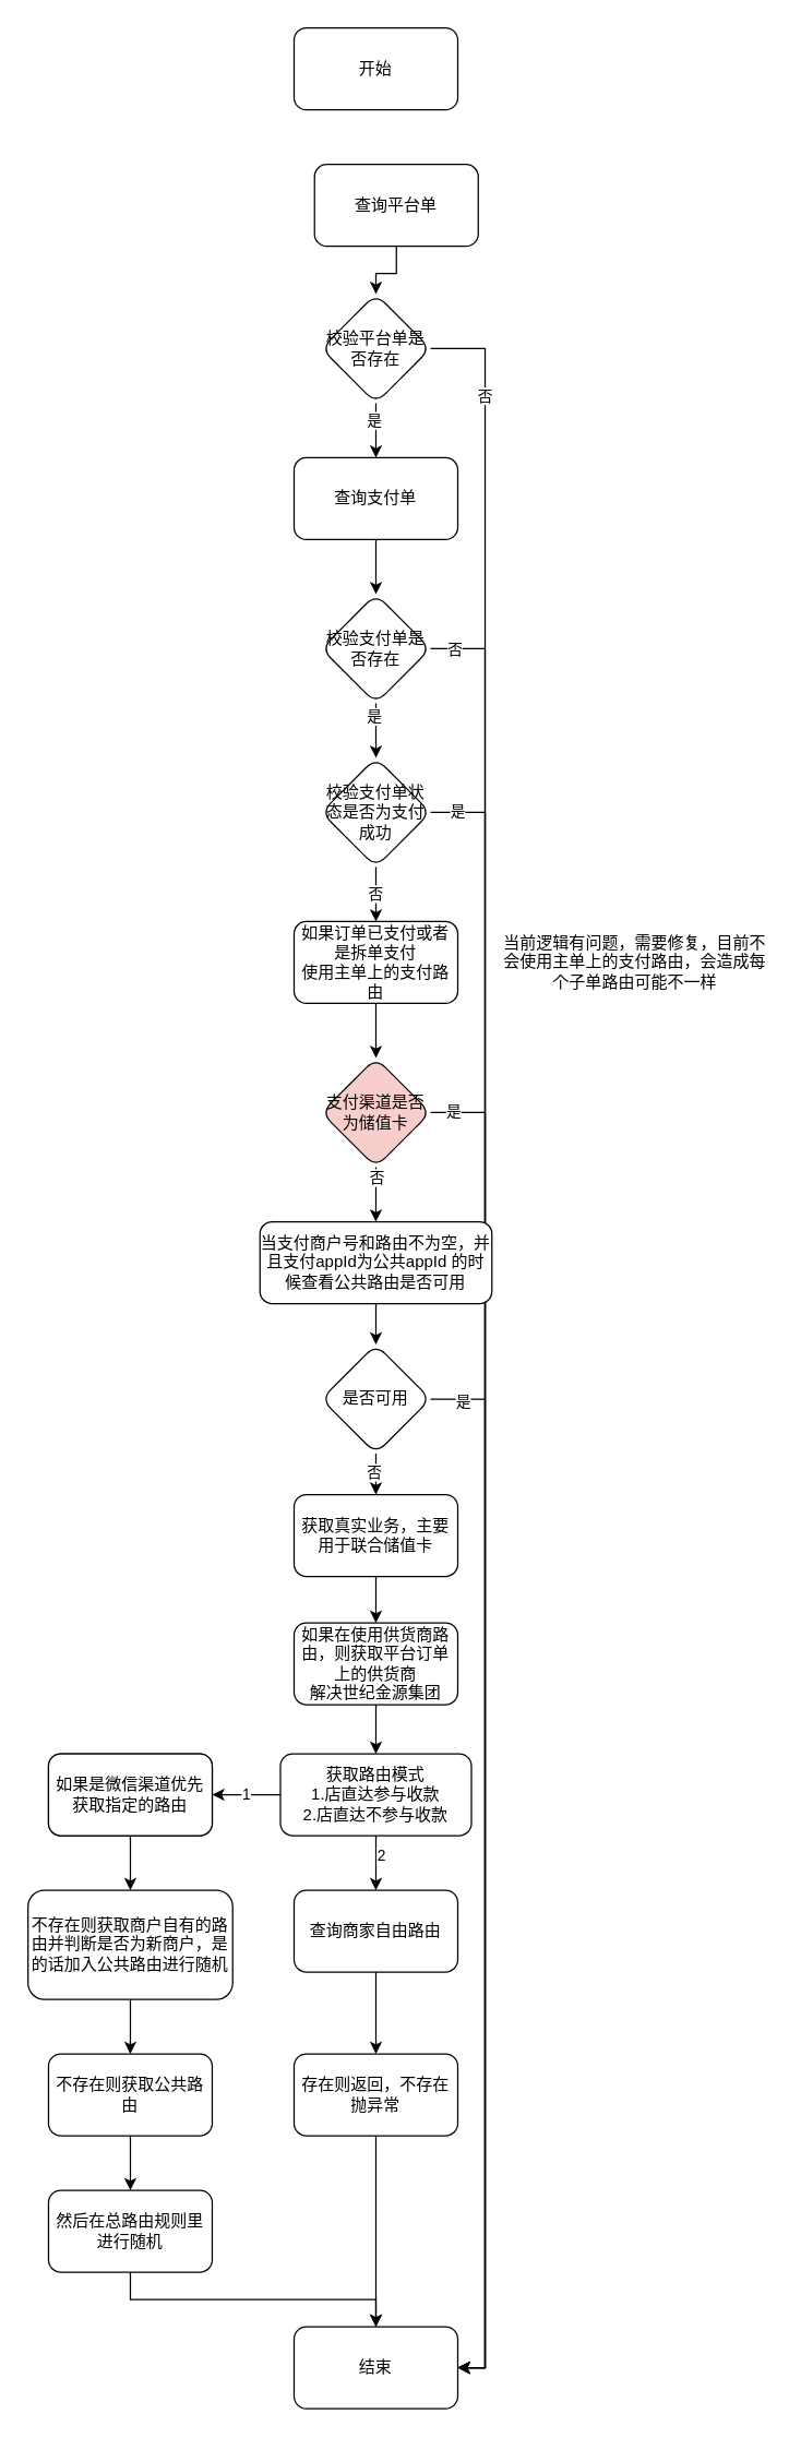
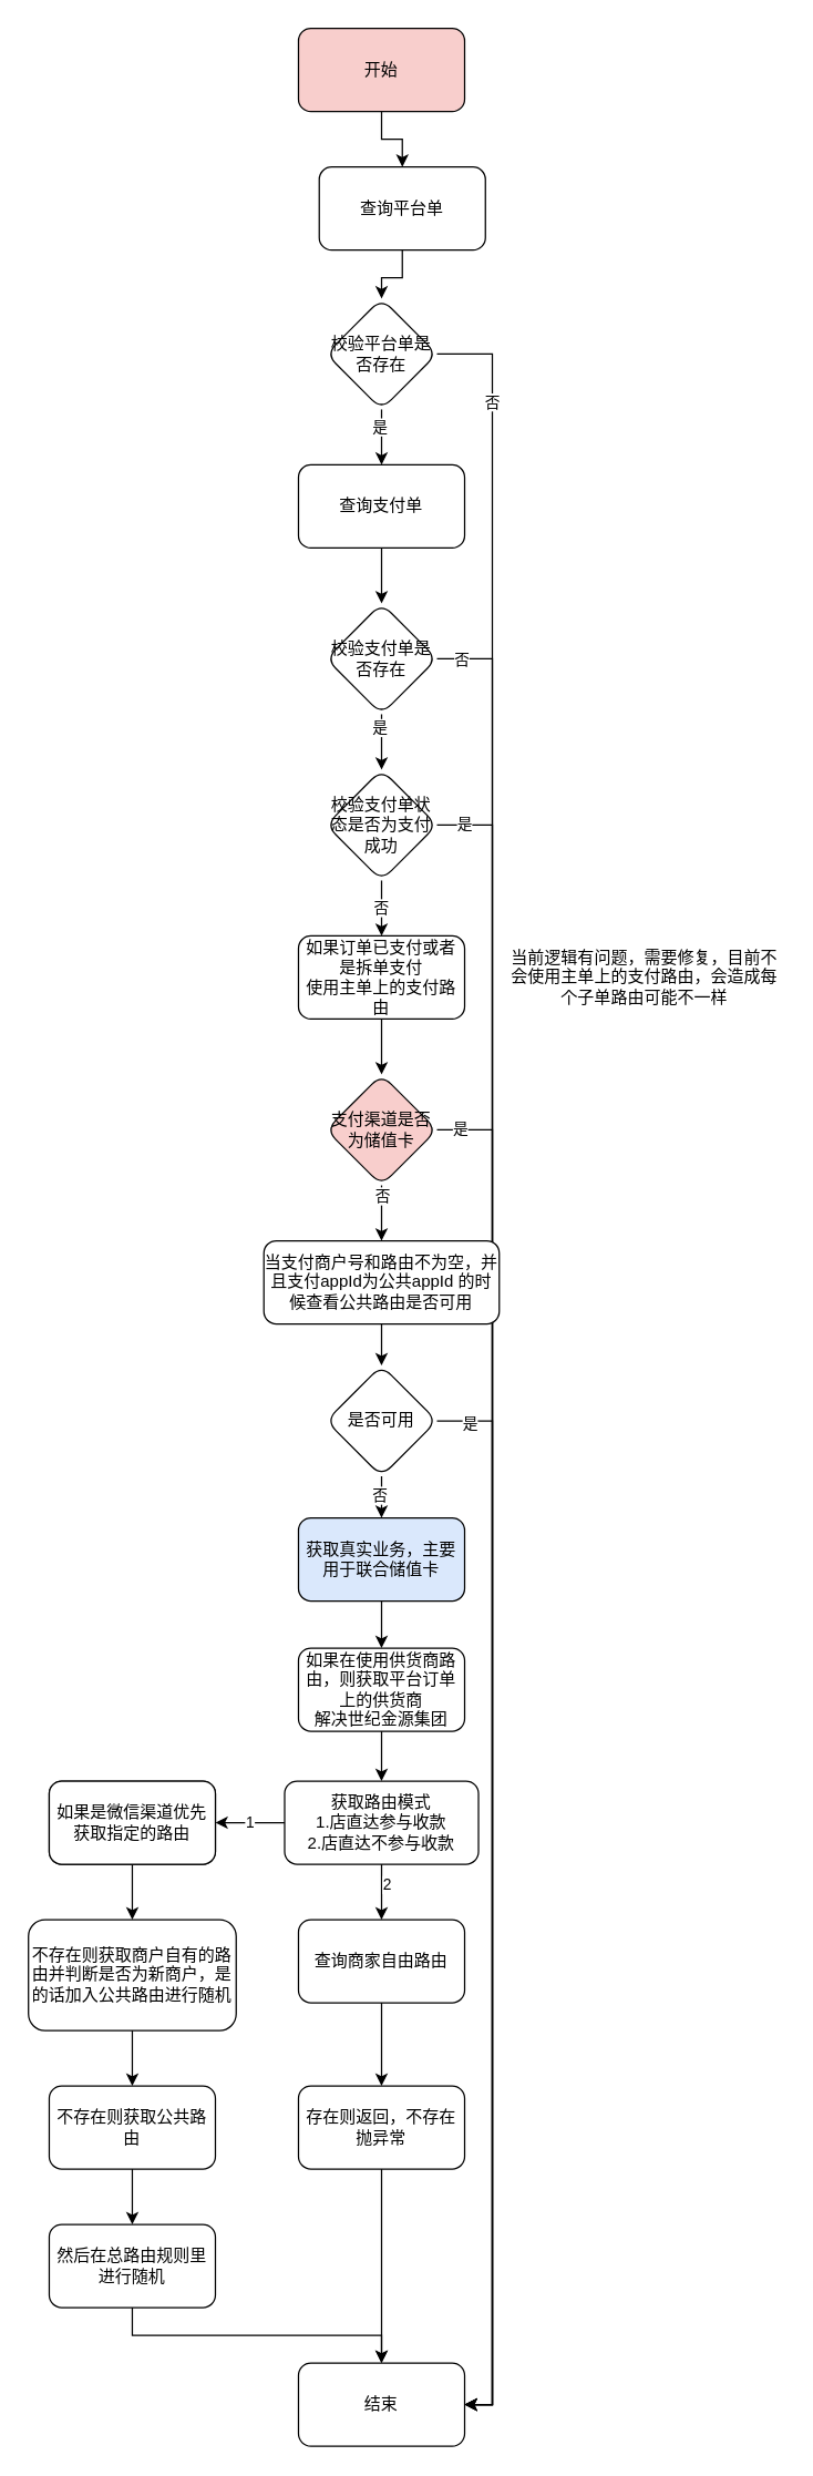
  <mxCell id="0" />
  <mxCell id="1" parent="0" />
- <mxCell id="3" value="开始" style="rounded=1;whiteSpace=wrap;html=1;" parent="1" vertex="1"><mxGeometry x="215" y="20" width="120" height="60" as="geometry" /></mxCell>
+ <mxCell id="2" style="edgeStyle=orthogonalEdgeStyle;rounded=0;orthogonalLoop=1;jettySize=auto;html=1;exitX=0.5;exitY=1;exitDx=0;exitDy=0;entryX=0.5;entryY=0;entryDx=0;entryDy=0;" parent="1" source="3" target="5" edge="1"><mxGeometry relative="1" as="geometry" /></mxCell>
+ <mxCell id="3" value="开始" style="rounded=1;whiteSpace=wrap;html=1;fillColor=#f8cecc;" parent="1" vertex="1"><mxGeometry x="215" y="20" width="120" height="60" as="geometry" /></mxCell>
  <mxCell id="4" value="" style="edgeStyle=orthogonalEdgeStyle;rounded=0;orthogonalLoop=1;jettySize=auto;html=1;" parent="1" source="5" target="10" edge="1"><mxGeometry relative="1" as="geometry" /></mxCell>
  <mxCell id="5" value="查询平台单" style="rounded=1;whiteSpace=wrap;html=1;" parent="1" vertex="1"><mxGeometry x="230" y="120" width="120" height="60" as="geometry" /></mxCell>
  <mxCell id="6" value="" style="edgeStyle=orthogonalEdgeStyle;rounded=0;orthogonalLoop=1;jettySize=auto;html=1;" parent="1" source="10" target="12" edge="1"><mxGeometry relative="1" as="geometry" /></mxCell>
  <mxCell id="7" value="是" style="edgeLabel;html=1;align=center;verticalAlign=middle;resizable=0;points=[];" parent="6" vertex="1" connectable="0"><mxGeometry x="-0.4" y="-2" relative="1" as="geometry"><mxPoint as="offset" /></mxGeometry></mxCell>
  <mxCell id="8" style="edgeStyle=orthogonalEdgeStyle;rounded=0;orthogonalLoop=1;jettySize=auto;html=1;exitX=1;exitY=0.5;exitDx=0;exitDy=0;entryX=1;entryY=0.5;entryDx=0;entryDy=0;" parent="1" source="10" target="41" edge="1"><mxGeometry relative="1" as="geometry"><mxPoint x="545" y="255" as="sourcePoint" /><mxPoint x="565" y="1735" as="targetPoint" /></mxGeometry></mxCell>
  <mxCell id="9" value="否" style="edgeLabel;html=1;align=center;verticalAlign=middle;resizable=0;points=[];" parent="8" vertex="1" connectable="0"><mxGeometry x="-0.904" y="-1" relative="1" as="geometry"><mxPoint as="offset" /></mxGeometry></mxCell>
  <mxCell id="10" value="校验平台单是否存在" style="rhombus;whiteSpace=wrap;html=1;rounded=1;" parent="1" vertex="1"><mxGeometry x="235" y="215" width="80" height="80" as="geometry" /></mxCell>
  <mxCell id="11" value="" style="edgeStyle=orthogonalEdgeStyle;rounded=0;orthogonalLoop=1;jettySize=auto;html=1;" parent="1" source="12" target="17" edge="1"><mxGeometry relative="1" as="geometry" /></mxCell>
  <mxCell id="12" value="查询支付单" style="whiteSpace=wrap;html=1;rounded=1;" parent="1" vertex="1"><mxGeometry x="215" y="335" width="120" height="60" as="geometry" /></mxCell>
  <mxCell id="13" value="" style="edgeStyle=orthogonalEdgeStyle;rounded=0;orthogonalLoop=1;jettySize=auto;html=1;" parent="1" source="17" target="21" edge="1"><mxGeometry relative="1" as="geometry" /></mxCell>
  <mxCell id="14" value="是" style="edgeLabel;html=1;align=center;verticalAlign=middle;resizable=0;points=[];" parent="13" vertex="1" connectable="0"><mxGeometry x="-0.55" y="-2" relative="1" as="geometry"><mxPoint as="offset" /></mxGeometry></mxCell>
  <mxCell id="15" style="edgeStyle=orthogonalEdgeStyle;rounded=0;orthogonalLoop=1;jettySize=auto;html=1;exitX=1;exitY=0.5;exitDx=0;exitDy=0;entryX=1;entryY=0.5;entryDx=0;entryDy=0;" parent="1" source="17" target="41" edge="1"><mxGeometry relative="1" as="geometry" /></mxCell>
  <mxCell id="16" value="否" style="edgeLabel;html=1;align=center;verticalAlign=middle;resizable=0;points=[];" parent="15" vertex="1" connectable="0"><mxGeometry x="-0.974" relative="1" as="geometry"><mxPoint as="offset" /></mxGeometry></mxCell>
  <mxCell id="17" value="校验支付单是否存在" style="rhombus;whiteSpace=wrap;html=1;rounded=1;" parent="1" vertex="1"><mxGeometry x="235" y="435" width="80" height="80" as="geometry" /></mxCell>
  <mxCell id="18" value="否" style="edgeStyle=orthogonalEdgeStyle;rounded=0;orthogonalLoop=1;jettySize=auto;html=1;" parent="1" source="21" target="23" edge="1"><mxGeometry relative="1" as="geometry" /></mxCell>
  <mxCell id="19" style="edgeStyle=orthogonalEdgeStyle;rounded=0;orthogonalLoop=1;jettySize=auto;html=1;exitX=1;exitY=0.5;exitDx=0;exitDy=0;entryX=1;entryY=0.5;entryDx=0;entryDy=0;" parent="1" source="21" target="41" edge="1"><mxGeometry relative="1" as="geometry" /></mxCell>
  <mxCell id="20" value="是" style="edgeLabel;html=1;align=center;verticalAlign=middle;resizable=0;points=[];" parent="19" vertex="1" connectable="0"><mxGeometry x="-0.968" y="2" relative="1" as="geometry"><mxPoint as="offset" /></mxGeometry></mxCell>
  <mxCell id="21" value="校验支付单状态是否为支付成功" style="rhombus;whiteSpace=wrap;html=1;rounded=1;" parent="1" vertex="1"><mxGeometry x="235" y="555" width="80" height="80" as="geometry" /></mxCell>
  <mxCell id="22" value="" style="edgeStyle=orthogonalEdgeStyle;rounded=0;orthogonalLoop=1;jettySize=auto;html=1;" parent="1" source="23" target="29" edge="1"><mxGeometry relative="1" as="geometry" /></mxCell>
  <mxCell id="23" value="如果订单已支付或者是拆单支付&lt;br&gt;使用主单上的支付路由" style="whiteSpace=wrap;html=1;rounded=1;" parent="1" vertex="1"><mxGeometry x="215" y="675" width="120" height="60" as="geometry" /></mxCell>
  <mxCell id="24" value="当前逻辑有问题，需要修复，目前不会使用主单上的支付路由，会造成每个子单路由可能不一样" style="text;html=1;align=center;verticalAlign=middle;whiteSpace=wrap;rounded=0;" parent="1" vertex="1"><mxGeometry x="365" y="640" width="200" height="130" as="geometry" /></mxCell>
  <mxCell id="25" value="" style="edgeStyle=orthogonalEdgeStyle;rounded=0;orthogonalLoop=1;jettySize=auto;html=1;" parent="1" source="29" target="31" edge="1"><mxGeometry relative="1" as="geometry" /></mxCell>
  <mxCell id="26" value="否" style="edgeLabel;html=1;align=center;verticalAlign=middle;resizable=0;points=[];" parent="25" vertex="1" connectable="0"><mxGeometry x="-0.65" relative="1" as="geometry"><mxPoint as="offset" /></mxGeometry></mxCell>
  <mxCell id="27" style="edgeStyle=orthogonalEdgeStyle;rounded=0;orthogonalLoop=1;jettySize=auto;html=1;exitX=1;exitY=0.5;exitDx=0;exitDy=0;entryX=1;entryY=0.5;entryDx=0;entryDy=0;" parent="1" source="29" target="41" edge="1"><mxGeometry relative="1" as="geometry" /></mxCell>
  <mxCell id="28" value="是" style="edgeLabel;html=1;align=center;verticalAlign=middle;resizable=0;points=[];" parent="27" vertex="1" connectable="0"><mxGeometry x="-0.967" y="2" relative="1" as="geometry"><mxPoint as="offset" /></mxGeometry></mxCell>
  <mxCell id="29" value="支付渠道是否为储值卡" style="rhombus;whiteSpace=wrap;html=1;rounded=1;fillColor=#f8cecc;" parent="1" vertex="1"><mxGeometry x="235" y="775" width="80" height="80" as="geometry" /></mxCell>
  <mxCell id="30" value="" style="edgeStyle=orthogonalEdgeStyle;rounded=0;orthogonalLoop=1;jettySize=auto;html=1;" parent="1" source="31" target="36" edge="1"><mxGeometry relative="1" as="geometry" /></mxCell>
  <mxCell id="31" value="当支付商户号和路由不为空，并且支付appId为公共appId 的时候查看公共路由是否可用" style="whiteSpace=wrap;html=1;rounded=1;" parent="1" vertex="1"><mxGeometry x="190" y="895" width="170" height="60" as="geometry" /></mxCell>
  <mxCell id="32" value="" style="edgeStyle=orthogonalEdgeStyle;rounded=0;orthogonalLoop=1;jettySize=auto;html=1;" parent="1" source="36" target="38" edge="1"><mxGeometry relative="1" as="geometry" /></mxCell>
  <mxCell id="33" value="否" style="edgeLabel;html=1;align=center;verticalAlign=middle;resizable=0;points=[];" parent="32" vertex="1" connectable="0"><mxGeometry x="0.32" y="-2" relative="1" as="geometry"><mxPoint as="offset" /></mxGeometry></mxCell>
  <mxCell id="34" style="edgeStyle=orthogonalEdgeStyle;rounded=0;orthogonalLoop=1;jettySize=auto;html=1;exitX=1;exitY=0.5;exitDx=0;exitDy=0;entryX=1;entryY=0.5;entryDx=0;entryDy=0;" parent="1" source="36" target="41" edge="1"><mxGeometry relative="1" as="geometry" /></mxCell>
  <mxCell id="35" value="是" style="edgeLabel;html=1;align=center;verticalAlign=middle;resizable=0;points=[];" parent="34" vertex="1" connectable="0"><mxGeometry x="-0.94" y="-1" relative="1" as="geometry"><mxPoint as="offset" /></mxGeometry></mxCell>
  <mxCell id="36" value="是否可用" style="rhombus;whiteSpace=wrap;html=1;rounded=1;" parent="1" vertex="1"><mxGeometry x="235" y="985" width="80" height="80" as="geometry" /></mxCell>
  <mxCell id="37" value="" style="edgeStyle=orthogonalEdgeStyle;rounded=0;orthogonalLoop=1;jettySize=auto;html=1;" parent="1" source="38" target="40" edge="1"><mxGeometry relative="1" as="geometry" /></mxCell>
- <mxCell id="38" value="获取真实业务，主要用于联合储值卡" style="whiteSpace=wrap;html=1;rounded=1;" parent="1" vertex="1"><mxGeometry x="215" y="1095" width="120" height="60" as="geometry" /></mxCell>
+ <mxCell id="38" value="获取真实业务，主要用于联合储值卡" style="whiteSpace=wrap;html=1;rounded=1;fillColor=#dae8fc;" parent="1" vertex="1"><mxGeometry x="215" y="1095" width="120" height="60" as="geometry" /></mxCell>
  <mxCell id="39" value="" style="edgeStyle=orthogonalEdgeStyle;rounded=0;orthogonalLoop=1;jettySize=auto;html=1;" parent="1" source="40" edge="1"><mxGeometry relative="1" as="geometry"><mxPoint x="275" y="1285" as="targetPoint" /></mxGeometry></mxCell>
  <mxCell id="40" value="如果在使用供货商路由，则获取平台订单上的供货商&lt;div&gt;解决世纪金源集团&lt;/div&gt;" style="whiteSpace=wrap;html=1;rounded=1;" parent="1" vertex="1"><mxGeometry x="215" y="1189" width="120" height="60" as="geometry" /></mxCell>
  <mxCell id="41" value="结束" style="whiteSpace=wrap;html=1;rounded=1;" parent="1" vertex="1"><mxGeometry x="215" y="1705" width="120" height="60" as="geometry" /></mxCell>
  <mxCell id="42" value="" style="edgeStyle=orthogonalEdgeStyle;rounded=0;orthogonalLoop=1;jettySize=auto;html=1;" edge="1" parent="1" source="46" target="47"><mxGeometry relative="1" as="geometry" /></mxCell>
  <mxCell id="43" value="1" style="edgeLabel;html=1;align=center;verticalAlign=middle;resizable=0;points=[];" vertex="1" connectable="0" parent="42"><mxGeometry x="0.044" y="-1" relative="1" as="geometry"><mxPoint as="offset" /></mxGeometry></mxCell>
  <mxCell id="44" value="" style="edgeStyle=orthogonalEdgeStyle;rounded=0;orthogonalLoop=1;jettySize=auto;html=1;" edge="1" parent="1" source="46" target="49"><mxGeometry relative="1" as="geometry" /></mxCell>
  <mxCell id="45" value="2" style="edgeLabel;html=1;align=center;verticalAlign=middle;resizable=0;points=[];" vertex="1" connectable="0" parent="44"><mxGeometry x="-0.287" y="3" relative="1" as="geometry"><mxPoint as="offset" /></mxGeometry></mxCell>
  <mxCell id="46" value="获取路由模式&lt;br&gt;1.店直达参与收款&lt;br&gt;2.店直达不参与收款" style="rounded=1;whiteSpace=wrap;html=1;" vertex="1" parent="1"><mxGeometry x="205" y="1285" width="140" height="60" as="geometry" /></mxCell>
  <mxCell id="47" value="现存逻辑" style="whiteSpace=wrap;html=1;rounded=1;" vertex="1" parent="1"><mxGeometry x="35" y="1285" width="120" height="60" as="geometry" /></mxCell>
  <mxCell id="48" value="" style="edgeStyle=orthogonalEdgeStyle;rounded=0;orthogonalLoop=1;jettySize=auto;html=1;" edge="1" parent="1" source="49" target="59"><mxGeometry relative="1" as="geometry" /></mxCell>
  <mxCell id="49" value="查询商家自由路由" style="whiteSpace=wrap;html=1;rounded=1;" vertex="1" parent="1"><mxGeometry x="215" y="1385" width="120" height="60" as="geometry" /></mxCell>
  <mxCell id="50" value="" style="edgeStyle=orthogonalEdgeStyle;rounded=0;orthogonalLoop=1;jettySize=auto;html=1;" edge="1" parent="1" source="51" target="53"><mxGeometry relative="1" as="geometry" /></mxCell>
  <mxCell id="51" value="如果是微信渠道优先获取指定的路由" style="whiteSpace=wrap;html=1;rounded=1;" vertex="1" parent="1"><mxGeometry x="35" y="1285" width="120" height="60" as="geometry" /></mxCell>
  <mxCell id="52" value="" style="edgeStyle=orthogonalEdgeStyle;rounded=0;orthogonalLoop=1;jettySize=auto;html=1;" edge="1" parent="1" source="53" target="55"><mxGeometry relative="1" as="geometry" /></mxCell>
  <mxCell id="53" value="不存在则获取商户自有的路由并判断是否为新商户，是的话加入公共路由进行随机" style="whiteSpace=wrap;html=1;rounded=1;" vertex="1" parent="1"><mxGeometry x="20" y="1385" width="150" height="80" as="geometry" /></mxCell>
  <mxCell id="54" value="" style="edgeStyle=orthogonalEdgeStyle;rounded=0;orthogonalLoop=1;jettySize=auto;html=1;" edge="1" parent="1" source="55" target="57"><mxGeometry relative="1" as="geometry" /></mxCell>
  <mxCell id="55" value="不存在则获取公共路由" style="whiteSpace=wrap;html=1;rounded=1;" vertex="1" parent="1"><mxGeometry x="35" y="1505" width="120" height="60" as="geometry" /></mxCell>
  <mxCell id="56" style="edgeStyle=orthogonalEdgeStyle;rounded=0;orthogonalLoop=1;jettySize=auto;html=1;exitX=0.5;exitY=1;exitDx=0;exitDy=0;entryX=0.5;entryY=0;entryDx=0;entryDy=0;" edge="1" parent="1" source="57" target="41"><mxGeometry relative="1" as="geometry" /></mxCell>
  <mxCell id="57" value="然后在总路由规则里进行随机" style="whiteSpace=wrap;html=1;rounded=1;" vertex="1" parent="1"><mxGeometry x="35" y="1605" width="120" height="60" as="geometry" /></mxCell>
  <mxCell id="58" style="edgeStyle=orthogonalEdgeStyle;rounded=0;orthogonalLoop=1;jettySize=auto;html=1;exitX=0.5;exitY=1;exitDx=0;exitDy=0;entryX=0.5;entryY=0;entryDx=0;entryDy=0;" edge="1" parent="1" source="59" target="41"><mxGeometry relative="1" as="geometry" /></mxCell>
  <mxCell id="59" value="存在则返回，不存在抛异常" style="whiteSpace=wrap;html=1;rounded=1;" vertex="1" parent="1"><mxGeometry x="215" y="1505" width="120" height="60" as="geometry" /></mxCell>
